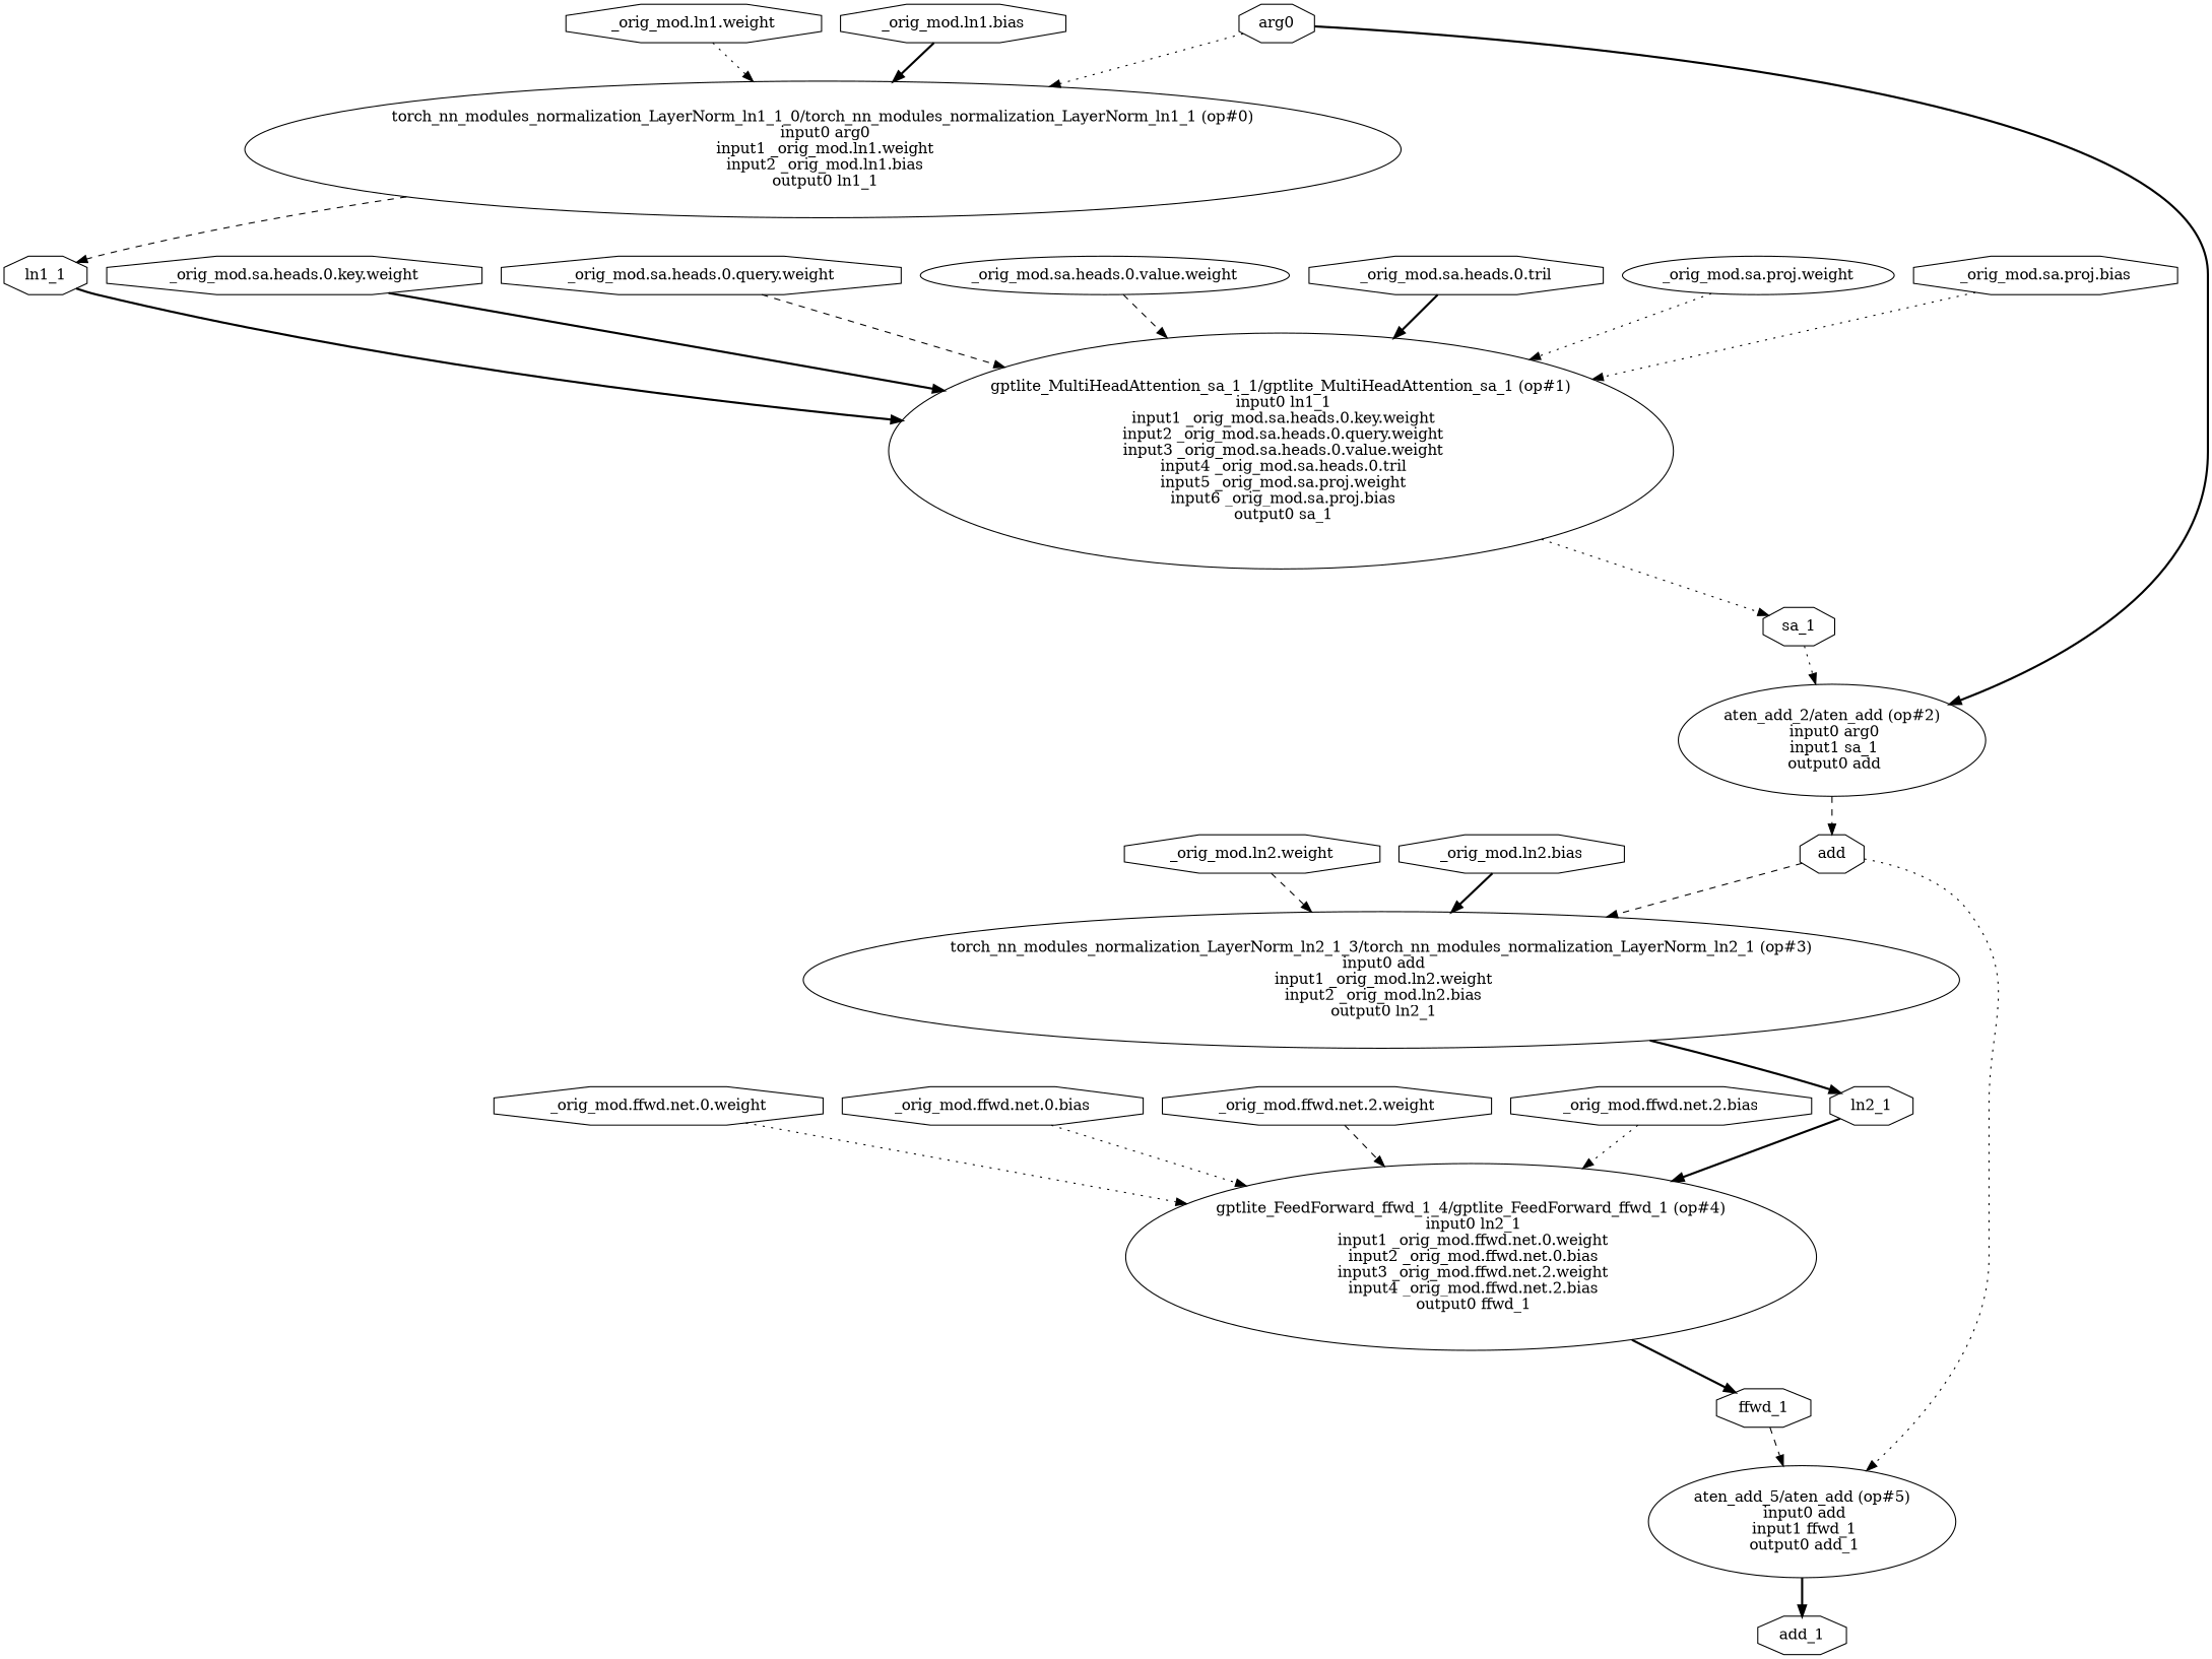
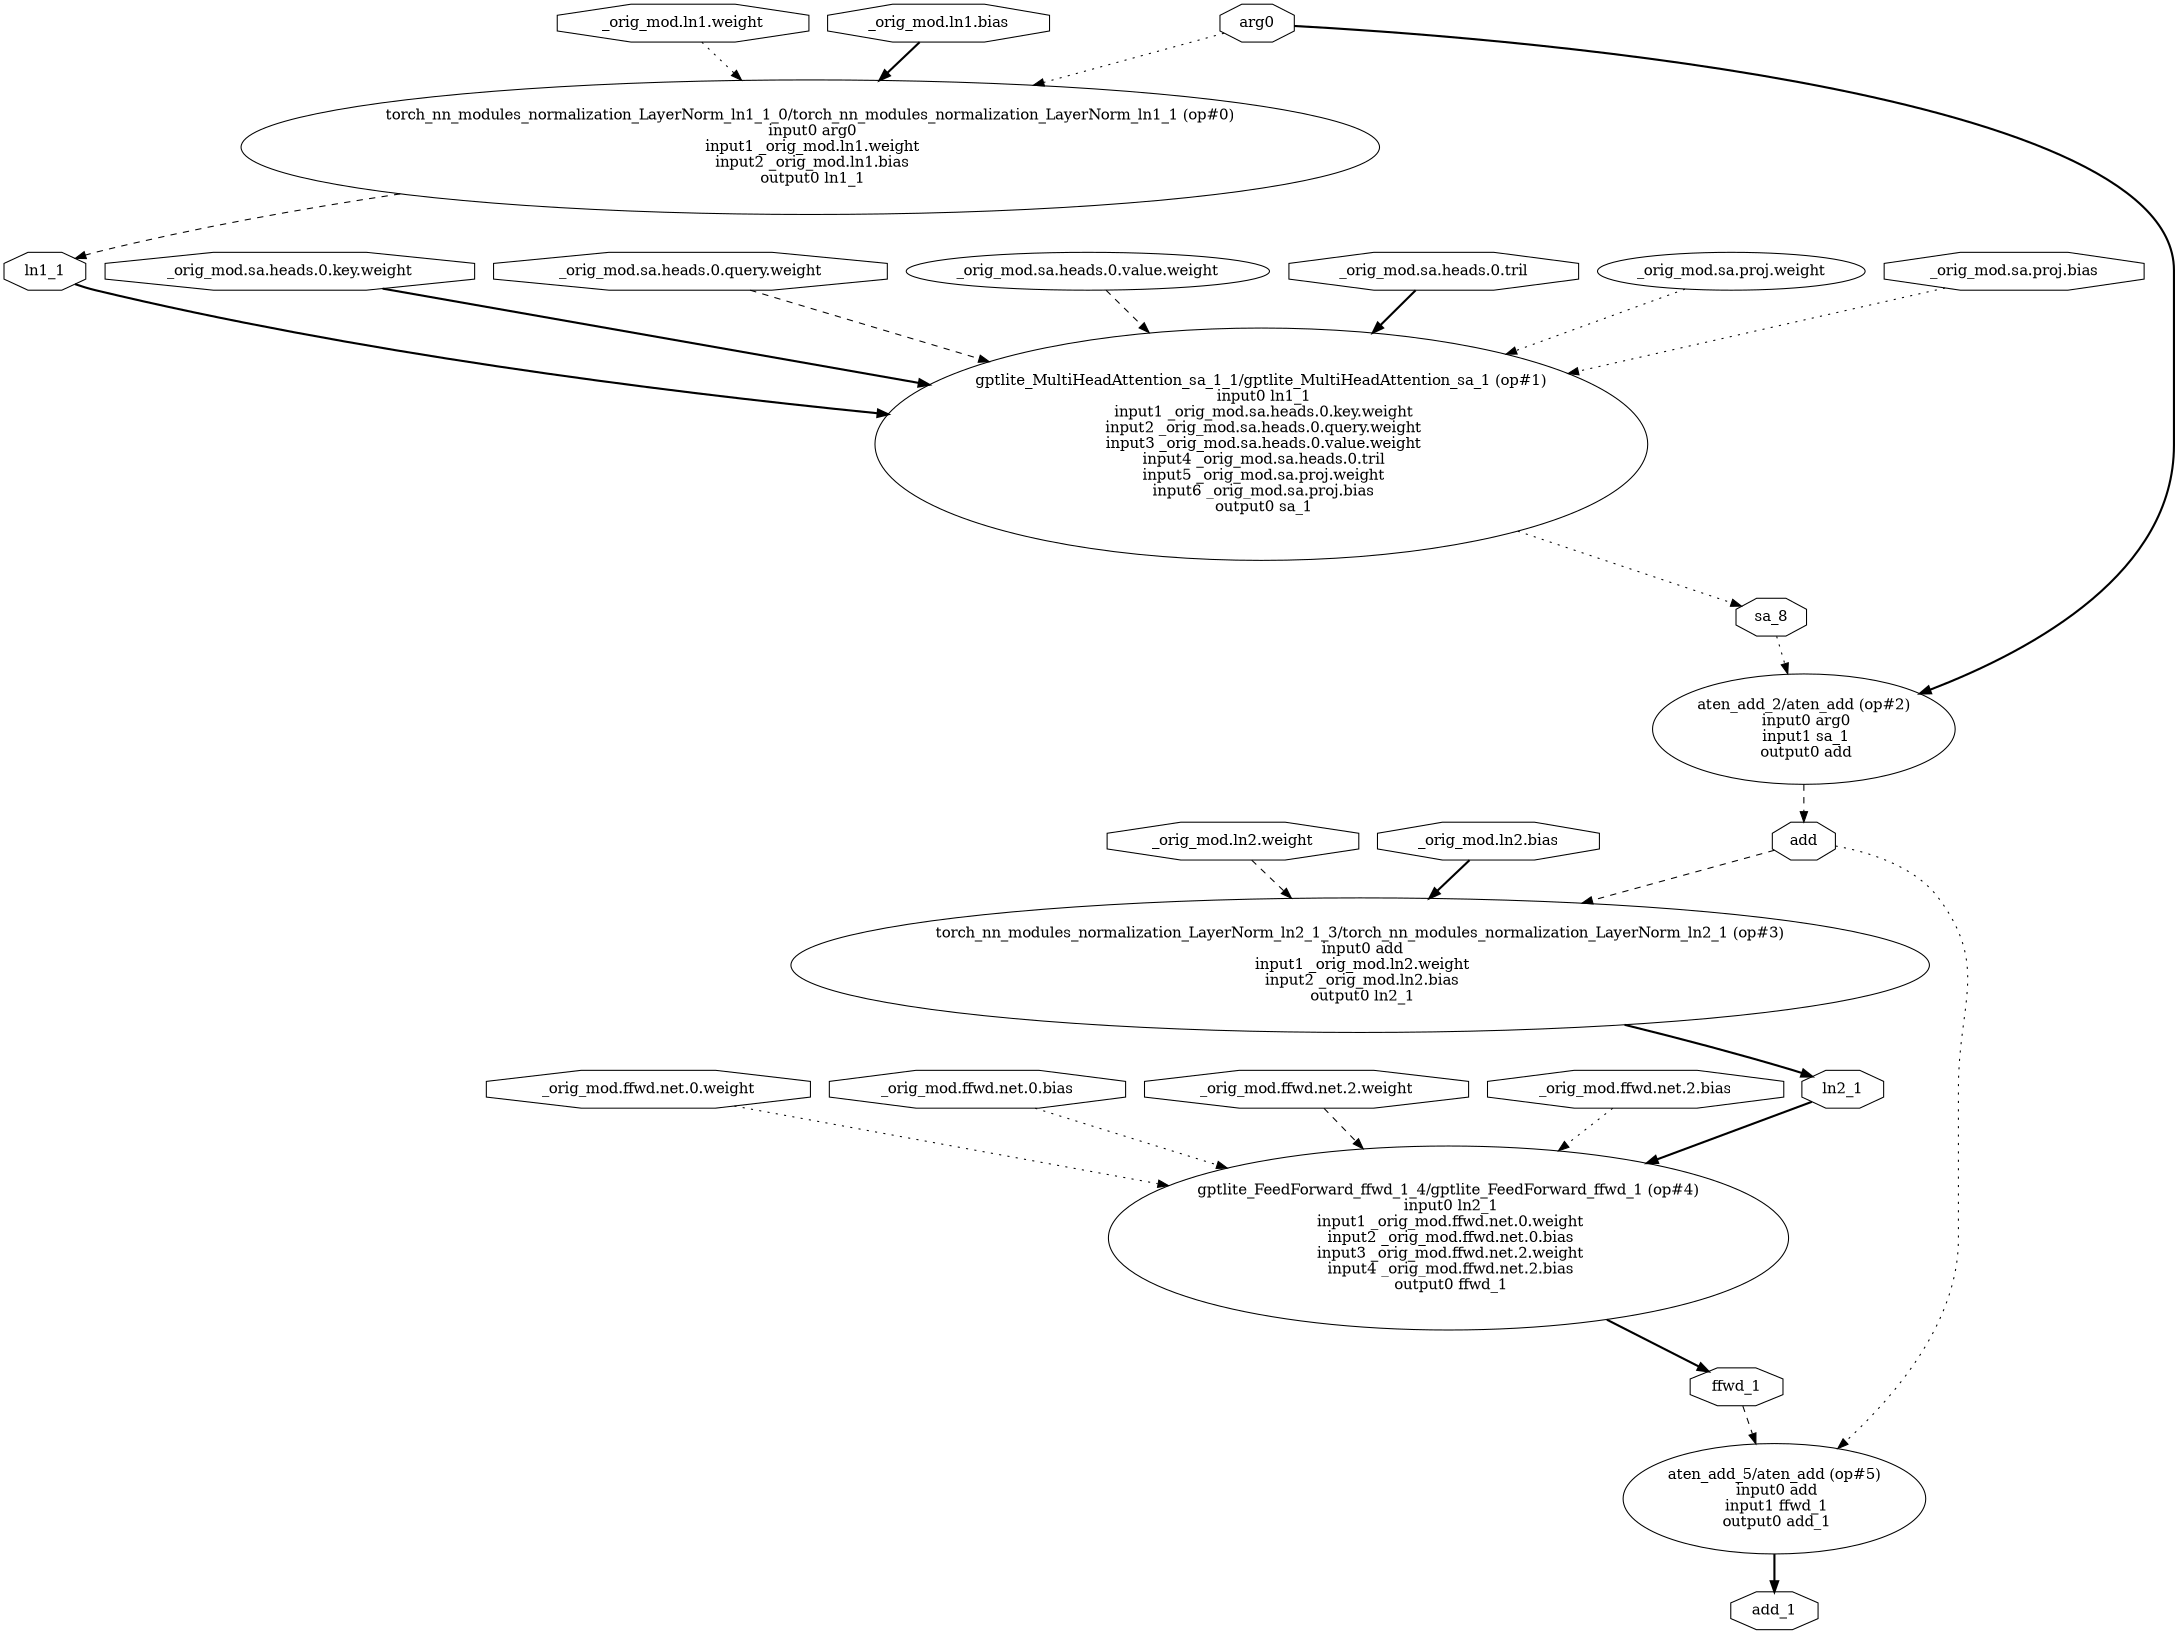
  digraph {
    rankdir=TB
    node [shape=octagon]
    edge [style=bold]
    "torch_nn_modules_normalization_LayerNorm_ln1_1_0/torch_nn_modules_normalization_LayerNorm_ln1_1 (op#0)\n input0 arg0\n input1 _orig_mod.ln1.weight\n input2 _orig_mod.ln1.bias\n output0 ln1_1" [height=1.7776 width=12.895 shape=""]
    n2 [height=0.5 label=ln1_1 width=0.9592]
    "gptlite_MultiHeadAttention_sa_1_1/gptlite_MultiHeadAttention_sa_1 (op#1)\n input0 ln1_1\n input1 _orig_mod.sa.heads.0.key.weight\n input2 _orig_mod.sa.heads.0.query.weight\n input3 _orig_mod.sa.heads.0.value.weight\n input4 _orig_mod.sa.heads.0.tril\n input5 _orig_mod.sa.proj.weight\n input6 _orig_mod.sa.proj.bias\n output0 sa_1" [height=3.074 width=8.6228 shape=""]
-   n4 [height=0.5 label=sa_1 width=0.8361]
+   n4 [height=0.5 label=sa_8 width=0.8361]
    n5 [height=0.5 label=arg0 width=0.82071]
    "aten_add_2/aten_add (op#2)\n input0 arg0\n input1 sa_1\n output0 add" [height=1.4535 width=3.3489 shape=""]
    n7 [height=0.5 label=add width=0.75]
    "torch_nn_modules_normalization_LayerNorm_ln2_1_3/torch_nn_modules_normalization_LayerNorm_ln2_1 (op#3)\n input0 add\n input1 _orig_mod.ln2.weight\n input2 _orig_mod.ln2.bias\n output0 ln2_1" [height=1.7776 width=12.895 shape=""]
    "aten_add_5/aten_add (op#5)\n input0 add\n input1 ffwd_1\n output0 add_1" [height=1.4535 width=3.3489 shape=""]
    n10 [height=0.5 label="_orig_mod.ln1.weight" width=2.8212]
    n11 [height=0.5 label="_orig_mod.ln1.bias" width=2.5134]
    n12 [height=0.5 label="_orig_mod.sa.heads.0.key.weight" width=4.083]
    n13 [height=0.5 label="_orig_mod.sa.heads.0.query.weight" width=4.3138]
    n14 [height=0.5 label="_orig_mod.sa.heads.0.value.weight" shape=ellipse width=4.2985]
    n15 [height=0.5 label="_orig_mod.sa.heads.0.tril" width=3.1905]
    n16 [height=0.5 label="_orig_mod.sa.proj.weight" shape=ellipse width=3.2213]
    n17 [height=0.5 label="_orig_mod.sa.proj.bias" width=2.9135]
    n18 [height=0.5 label=ln2_1 width=0.9592]
    n19 [height=0.5 label=add_1 width=1.0054]
    "gptlite_FeedForward_ffwd_1_4/gptlite_FeedForward_ffwd_1 (op#4)\n input0 ln2_1\n input1 _orig_mod.ffwd.net.0.weight\n input2 _orig_mod.ffwd.net.0.bias\n input3 _orig_mod.ffwd.net.2.weight\n input4 _orig_mod.ffwd.net.2.bias\n output0 ffwd_1" [height=2.4258 width=7.68 shape=""]
    n21 [height=0.5 label=ffwd_1 width=1.1285]
    n22 [height=0.5 label="_orig_mod.ln2.weight" width=2.8212]
    n23 [height=0.5 label="_orig_mod.ln2.bias" width=2.5134]
    n24 [height=0.5 label="_orig_mod.ffwd.net.0.weight" width=3.6214]
    n25 [height=0.5 label="_orig_mod.ffwd.net.0.bias" width=3.3136]
    n26 [height=0.5 label="_orig_mod.ffwd.net.2.weight" width=3.6214]
    n27 [height=0.5 label="_orig_mod.ffwd.net.2.bias" width=3.3136]
    "torch_nn_modules_normalization_LayerNorm_ln1_1_0/torch_nn_modules_normalization_LayerNorm_ln1_1 (op#0)\n input0 arg0\n input1 _orig_mod.ln1.weight\n input2 _orig_mod.ln1.bias\n output0 ln1_1" -> n2 [style=dashed]
    n2 -> "gptlite_MultiHeadAttention_sa_1_1/gptlite_MultiHeadAttention_sa_1 (op#1)\n input0 ln1_1\n input1 _orig_mod.sa.heads.0.key.weight\n input2 _orig_mod.sa.heads.0.query.weight\n input3 _orig_mod.sa.heads.0.value.weight\n input4 _orig_mod.sa.heads.0.tril\n input5 _orig_mod.sa.proj.weight\n input6 _orig_mod.sa.proj.bias\n output0 sa_1"
    "gptlite_MultiHeadAttention_sa_1_1/gptlite_MultiHeadAttention_sa_1 (op#1)\n input0 ln1_1\n input1 _orig_mod.sa.heads.0.key.weight\n input2 _orig_mod.sa.heads.0.query.weight\n input3 _orig_mod.sa.heads.0.value.weight\n input4 _orig_mod.sa.heads.0.tril\n input5 _orig_mod.sa.proj.weight\n input6 _orig_mod.sa.proj.bias\n output0 sa_1" -> n4 [style=dotted]
    n4 -> "aten_add_2/aten_add (op#2)\n input0 arg0\n input1 sa_1\n output0 add" [style=dotted]
    n5 -> "torch_nn_modules_normalization_LayerNorm_ln1_1_0/torch_nn_modules_normalization_LayerNorm_ln1_1 (op#0)\n input0 arg0\n input1 _orig_mod.ln1.weight\n input2 _orig_mod.ln1.bias\n output0 ln1_1" [style=dotted]
    n5 -> "aten_add_2/aten_add (op#2)\n input0 arg0\n input1 sa_1\n output0 add"
    "aten_add_2/aten_add (op#2)\n input0 arg0\n input1 sa_1\n output0 add" -> n7 [style=dashed]
    n7 -> "torch_nn_modules_normalization_LayerNorm_ln2_1_3/torch_nn_modules_normalization_LayerNorm_ln2_1 (op#3)\n input0 add\n input1 _orig_mod.ln2.weight\n input2 _orig_mod.ln2.bias\n output0 ln2_1" [style=dashed]
    n7 -> "aten_add_5/aten_add (op#5)\n input0 add\n input1 ffwd_1\n output0 add_1" [style=dotted]
    "torch_nn_modules_normalization_LayerNorm_ln2_1_3/torch_nn_modules_normalization_LayerNorm_ln2_1 (op#3)\n input0 add\n input1 _orig_mod.ln2.weight\n input2 _orig_mod.ln2.bias\n output0 ln2_1" -> n18
    "aten_add_5/aten_add (op#5)\n input0 add\n input1 ffwd_1\n output0 add_1" -> n19
    n10 -> "torch_nn_modules_normalization_LayerNorm_ln1_1_0/torch_nn_modules_normalization_LayerNorm_ln1_1 (op#0)\n input0 arg0\n input1 _orig_mod.ln1.weight\n input2 _orig_mod.ln1.bias\n output0 ln1_1" [style=dotted]
    n11 -> "torch_nn_modules_normalization_LayerNorm_ln1_1_0/torch_nn_modules_normalization_LayerNorm_ln1_1 (op#0)\n input0 arg0\n input1 _orig_mod.ln1.weight\n input2 _orig_mod.ln1.bias\n output0 ln1_1"
    n12 -> "gptlite_MultiHeadAttention_sa_1_1/gptlite_MultiHeadAttention_sa_1 (op#1)\n input0 ln1_1\n input1 _orig_mod.sa.heads.0.key.weight\n input2 _orig_mod.sa.heads.0.query.weight\n input3 _orig_mod.sa.heads.0.value.weight\n input4 _orig_mod.sa.heads.0.tril\n input5 _orig_mod.sa.proj.weight\n input6 _orig_mod.sa.proj.bias\n output0 sa_1"
    n13 -> "gptlite_MultiHeadAttention_sa_1_1/gptlite_MultiHeadAttention_sa_1 (op#1)\n input0 ln1_1\n input1 _orig_mod.sa.heads.0.key.weight\n input2 _orig_mod.sa.heads.0.query.weight\n input3 _orig_mod.sa.heads.0.value.weight\n input4 _orig_mod.sa.heads.0.tril\n input5 _orig_mod.sa.proj.weight\n input6 _orig_mod.sa.proj.bias\n output0 sa_1" [style=dashed]
    n14 -> "gptlite_MultiHeadAttention_sa_1_1/gptlite_MultiHeadAttention_sa_1 (op#1)\n input0 ln1_1\n input1 _orig_mod.sa.heads.0.key.weight\n input2 _orig_mod.sa.heads.0.query.weight\n input3 _orig_mod.sa.heads.0.value.weight\n input4 _orig_mod.sa.heads.0.tril\n input5 _orig_mod.sa.proj.weight\n input6 _orig_mod.sa.proj.bias\n output0 sa_1" [style=dashed]
    n15 -> "gptlite_MultiHeadAttention_sa_1_1/gptlite_MultiHeadAttention_sa_1 (op#1)\n input0 ln1_1\n input1 _orig_mod.sa.heads.0.key.weight\n input2 _orig_mod.sa.heads.0.query.weight\n input3 _orig_mod.sa.heads.0.value.weight\n input4 _orig_mod.sa.heads.0.tril\n input5 _orig_mod.sa.proj.weight\n input6 _orig_mod.sa.proj.bias\n output0 sa_1"
    n16 -> "gptlite_MultiHeadAttention_sa_1_1/gptlite_MultiHeadAttention_sa_1 (op#1)\n input0 ln1_1\n input1 _orig_mod.sa.heads.0.key.weight\n input2 _orig_mod.sa.heads.0.query.weight\n input3 _orig_mod.sa.heads.0.value.weight\n input4 _orig_mod.sa.heads.0.tril\n input5 _orig_mod.sa.proj.weight\n input6 _orig_mod.sa.proj.bias\n output0 sa_1" [style=dotted]
    n17 -> "gptlite_MultiHeadAttention_sa_1_1/gptlite_MultiHeadAttention_sa_1 (op#1)\n input0 ln1_1\n input1 _orig_mod.sa.heads.0.key.weight\n input2 _orig_mod.sa.heads.0.query.weight\n input3 _orig_mod.sa.heads.0.value.weight\n input4 _orig_mod.sa.heads.0.tril\n input5 _orig_mod.sa.proj.weight\n input6 _orig_mod.sa.proj.bias\n output0 sa_1" [style=dotted]
    n18 -> "gptlite_FeedForward_ffwd_1_4/gptlite_FeedForward_ffwd_1 (op#4)\n input0 ln2_1\n input1 _orig_mod.ffwd.net.0.weight\n input2 _orig_mod.ffwd.net.0.bias\n input3 _orig_mod.ffwd.net.2.weight\n input4 _orig_mod.ffwd.net.2.bias\n output0 ffwd_1"
    "gptlite_FeedForward_ffwd_1_4/gptlite_FeedForward_ffwd_1 (op#4)\n input0 ln2_1\n input1 _orig_mod.ffwd.net.0.weight\n input2 _orig_mod.ffwd.net.0.bias\n input3 _orig_mod.ffwd.net.2.weight\n input4 _orig_mod.ffwd.net.2.bias\n output0 ffwd_1" -> n21
    n21 -> "aten_add_5/aten_add (op#5)\n input0 add\n input1 ffwd_1\n output0 add_1" [style=dashed]
    n22 -> "torch_nn_modules_normalization_LayerNorm_ln2_1_3/torch_nn_modules_normalization_LayerNorm_ln2_1 (op#3)\n input0 add\n input1 _orig_mod.ln2.weight\n input2 _orig_mod.ln2.bias\n output0 ln2_1" [style=dashed]
    n23 -> "torch_nn_modules_normalization_LayerNorm_ln2_1_3/torch_nn_modules_normalization_LayerNorm_ln2_1 (op#3)\n input0 add\n input1 _orig_mod.ln2.weight\n input2 _orig_mod.ln2.bias\n output0 ln2_1"
    n24 -> "gptlite_FeedForward_ffwd_1_4/gptlite_FeedForward_ffwd_1 (op#4)\n input0 ln2_1\n input1 _orig_mod.ffwd.net.0.weight\n input2 _orig_mod.ffwd.net.0.bias\n input3 _orig_mod.ffwd.net.2.weight\n input4 _orig_mod.ffwd.net.2.bias\n output0 ffwd_1" [style=dotted]
    n25 -> "gptlite_FeedForward_ffwd_1_4/gptlite_FeedForward_ffwd_1 (op#4)\n input0 ln2_1\n input1 _orig_mod.ffwd.net.0.weight\n input2 _orig_mod.ffwd.net.0.bias\n input3 _orig_mod.ffwd.net.2.weight\n input4 _orig_mod.ffwd.net.2.bias\n output0 ffwd_1" [style=dotted]
    n26 -> "gptlite_FeedForward_ffwd_1_4/gptlite_FeedForward_ffwd_1 (op#4)\n input0 ln2_1\n input1 _orig_mod.ffwd.net.0.weight\n input2 _orig_mod.ffwd.net.0.bias\n input3 _orig_mod.ffwd.net.2.weight\n input4 _orig_mod.ffwd.net.2.bias\n output0 ffwd_1" [style=dashed]
    n27 -> "gptlite_FeedForward_ffwd_1_4/gptlite_FeedForward_ffwd_1 (op#4)\n input0 ln2_1\n input1 _orig_mod.ffwd.net.0.weight\n input2 _orig_mod.ffwd.net.0.bias\n input3 _orig_mod.ffwd.net.2.weight\n input4 _orig_mod.ffwd.net.2.bias\n output0 ffwd_1" [style=dotted]
  }
